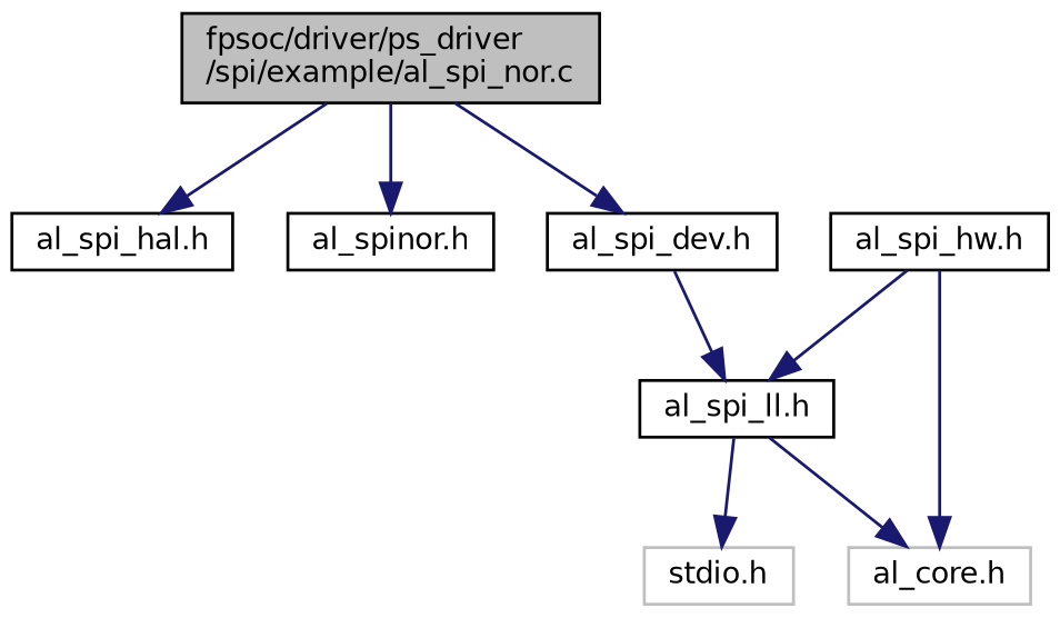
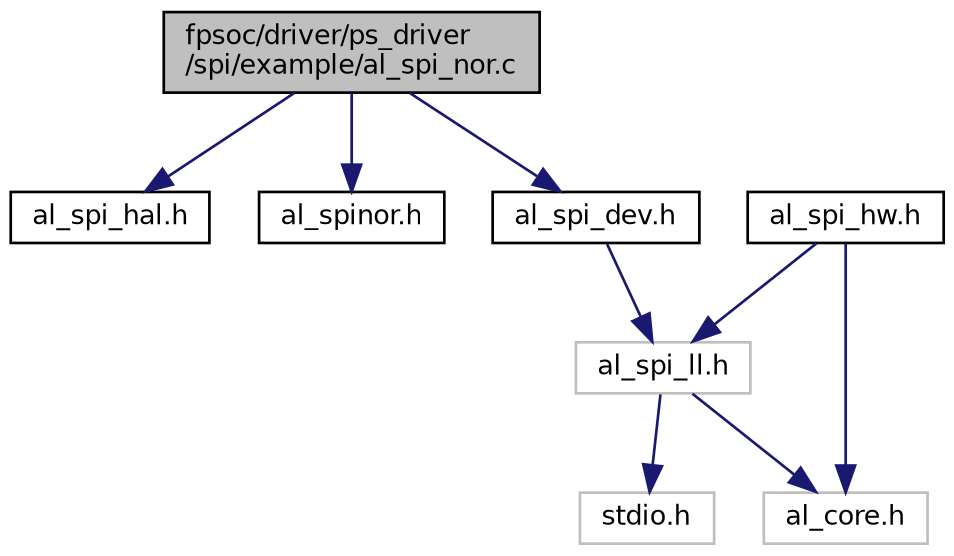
  digraph {
    node [color=black fillcolor=white fontname=Helvetica fontsize=10 shape=record style=filled]
    edge [color=midnightblue fontname=Helvetica fontsize=10 labelfontname=Helvetica labelfontsize=10 style=solid]
    n1 [fillcolor=grey75 fontcolor=black height=0.2 label="fpsoc/driver/ps_driver\l/spi/example/al_spi_nor.c" width=0.4]
    n2 [height=0.2 label="al_spi_hal.h" width=0.4]
    n3 [height=0.2 label="al_spinor.h" width=0.4]
    n4 [height=0.2 label="al_spi_dev.h" width=0.4]
-   n5 [height=0.2 label="al_spi_ll.h" width=0.4]
+   n5 [color=grey75 height=0.2 label="al_spi_ll.h" width=0.4]
    n6 [color=grey75 height=0.2 label="al_core.h" width=0.4]
    n7 [color=grey75 height=0.2 label="stdio.h" width=0.4]
    n8 [height=0.2 label="al_spi_hw.h" width=0.4]
    n1 -> n2
    n1 -> n3
    n1 -> n4
    n4 -> n5
    n5 -> n6
    n5 -> n7
    n8 -> n5
    n8 -> n6
  }
